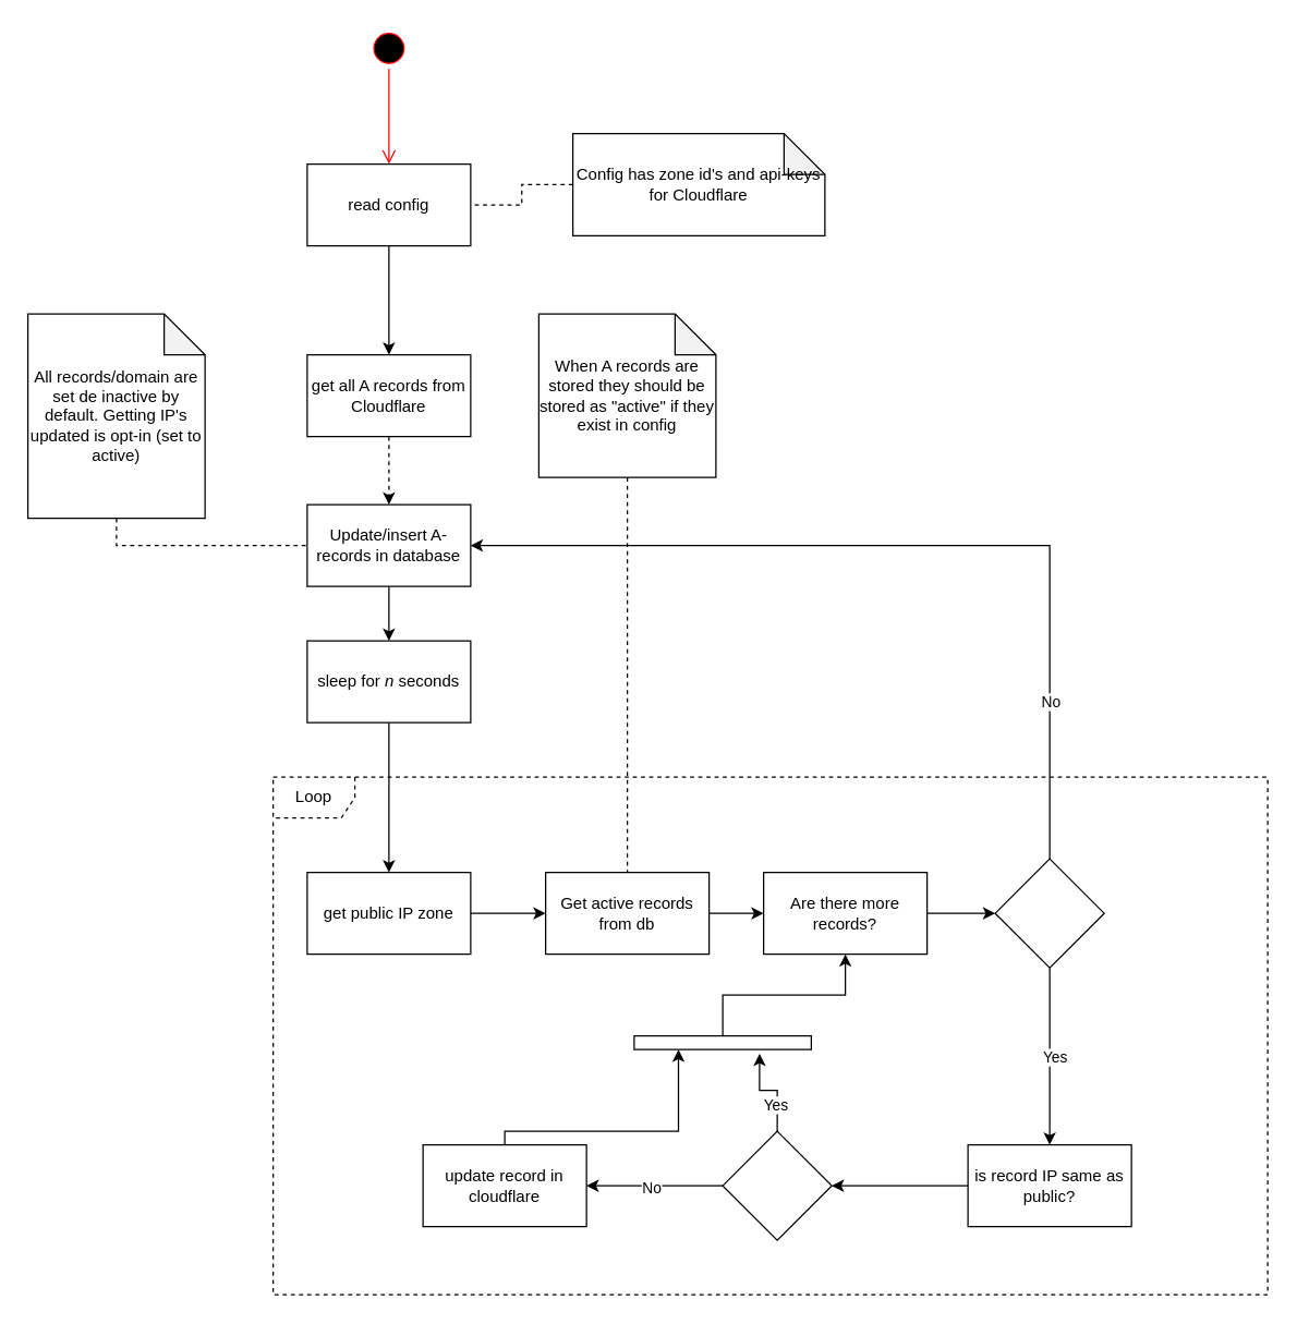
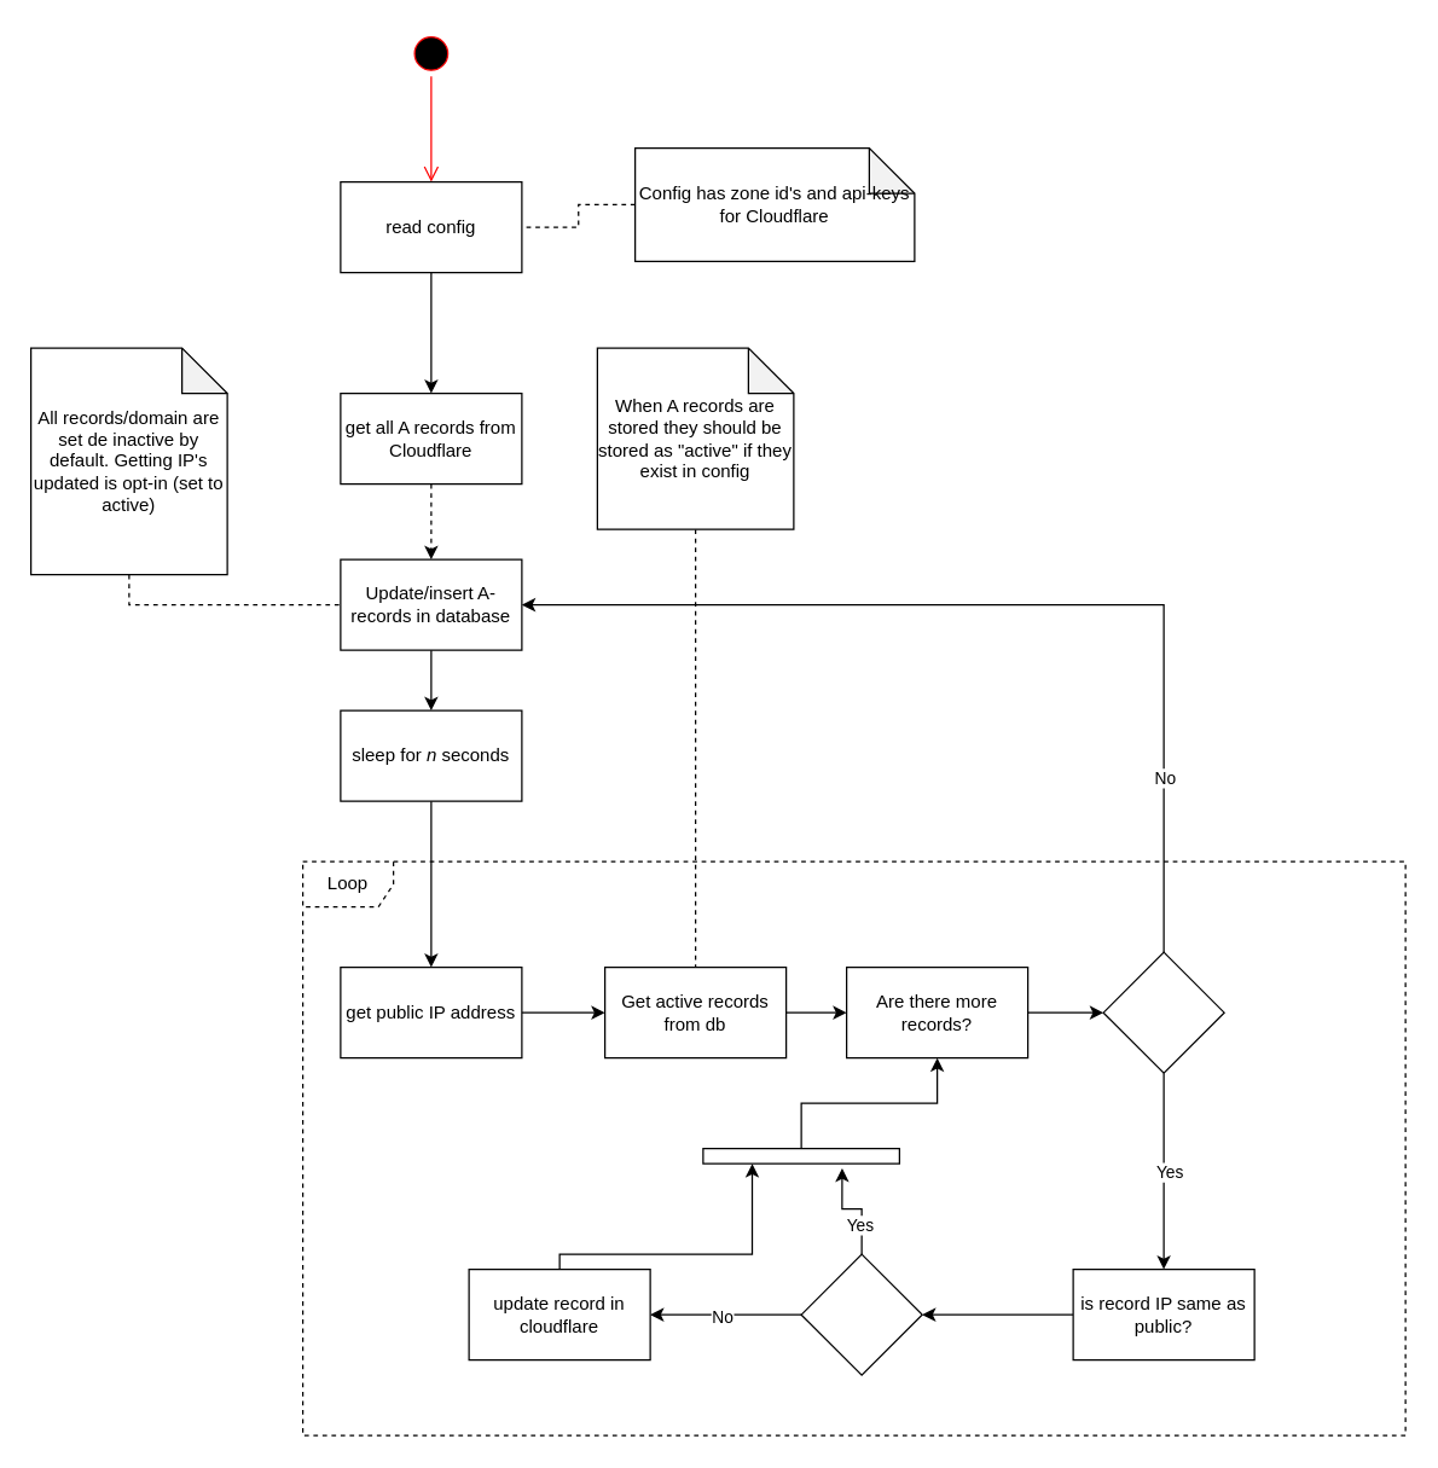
  <mxCell id="0" />
  <mxCell id="1" parent="0" />
  <mxCell id="2" value="" style="ellipse;html=1;shape=startState;fillColor=#000000;strokeColor=#ff0000;" vertex="1" parent="1"><mxGeometry x="270" y="20" width="30" height="30" as="geometry" /></mxCell>
  <mxCell id="3" value="" style="edgeStyle=orthogonalEdgeStyle;html=1;verticalAlign=bottom;endArrow=open;endSize=8;strokeColor=#ff0000;rounded=0;entryX=0.5;entryY=0;entryDx=0;entryDy=0;" edge="1" source="2" parent="1" target="38"><mxGeometry relative="1" as="geometry"><mxPoint x="285" y="170" as="targetPoint" /></mxGeometry></mxCell>
  <mxCell id="4" value="" style="edgeStyle=orthogonalEdgeStyle;rounded=0;orthogonalLoop=1;jettySize=auto;html=1;dashed=1;" edge="1" parent="1" source="5" target="7"><mxGeometry relative="1" as="geometry" /></mxCell>
  <mxCell id="5" value="get all A records from Cloudflare" style="whiteSpace=wrap;html=1;rounded=0;" vertex="1" parent="1"><mxGeometry x="225" y="260" width="120" height="60" as="geometry" /></mxCell>
  <mxCell id="6" style="edgeStyle=orthogonalEdgeStyle;rounded=0;orthogonalLoop=1;jettySize=auto;html=1;entryX=0.5;entryY=0;entryDx=0;entryDy=0;" edge="1" parent="1" source="7" target="34"><mxGeometry relative="1" as="geometry" /></mxCell>
  <mxCell id="7" value="Update/insert A-records in database" style="whiteSpace=wrap;html=1;rounded=0;" vertex="1" parent="1"><mxGeometry x="225" y="370" width="120" height="60" as="geometry" /></mxCell>
  <mxCell id="8" value="Loop" style="shape=umlFrame;whiteSpace=wrap;html=1;pointerEvents=0;dashed=1;" vertex="1" parent="1"><mxGeometry x="200" y="570" width="730" height="380" as="geometry" /></mxCell>
  <mxCell id="9" value="" style="edgeStyle=orthogonalEdgeStyle;rounded=0;orthogonalLoop=1;jettySize=auto;html=1;" edge="1" parent="1" source="10" target="12"><mxGeometry relative="1" as="geometry" /></mxCell>
- <mxCell id="10" value="get public IP zone" style="whiteSpace=wrap;html=1;rounded=0;" vertex="1" parent="1"><mxGeometry x="225" y="640" width="120" height="60" as="geometry" /></mxCell>
+ <mxCell id="10" value="get public IP address" style="whiteSpace=wrap;html=1;rounded=0;" vertex="1" parent="1"><mxGeometry x="225" y="640" width="120" height="60" as="geometry" /></mxCell>
  <mxCell id="11" value="" style="edgeStyle=orthogonalEdgeStyle;rounded=0;orthogonalLoop=1;jettySize=auto;html=1;" edge="1" parent="1" source="12" target="16"><mxGeometry relative="1" as="geometry" /></mxCell>
  <mxCell id="12" value="Get active records from db" style="whiteSpace=wrap;html=1;rounded=0;" vertex="1" parent="1"><mxGeometry x="400" y="640" width="120" height="60" as="geometry" /></mxCell>
  <mxCell id="13" style="edgeStyle=orthogonalEdgeStyle;rounded=0;orthogonalLoop=1;jettySize=auto;html=1;entryX=0.5;entryY=0;entryDx=0;entryDy=0;endArrow=none;endFill=0;dashed=1;jumpStyle=arc;" edge="1" parent="1" source="14" target="12"><mxGeometry relative="1" as="geometry" /></mxCell>
  <mxCell id="14" value="When A records are stored they should be stored as &quot;active&quot; if they exist in config" style="shape=note;whiteSpace=wrap;html=1;backgroundOutline=1;darkOpacity=0.05;" vertex="1" parent="1"><mxGeometry x="395" y="230" width="130" height="120" as="geometry" /></mxCell>
  <mxCell id="15" value="" style="edgeStyle=orthogonalEdgeStyle;rounded=0;orthogonalLoop=1;jettySize=auto;html=1;entryX=0;entryY=0.5;entryDx=0;entryDy=0;" edge="1" parent="1" source="16" target="21"><mxGeometry relative="1" as="geometry"><mxPoint x="730" y="710" as="targetPoint" /></mxGeometry></mxCell>
  <mxCell id="16" value="Are there more records?" style="whiteSpace=wrap;html=1;rounded=0;" vertex="1" parent="1"><mxGeometry x="560" y="640" width="120" height="60" as="geometry" /></mxCell>
  <mxCell id="17" style="edgeStyle=orthogonalEdgeStyle;rounded=0;orthogonalLoop=1;jettySize=auto;html=1;entryX=0.5;entryY=0;entryDx=0;entryDy=0;" edge="1" parent="1" source="21" target="23"><mxGeometry relative="1" as="geometry" /></mxCell>
  <mxCell id="18" value="Yes" style="edgeLabel;html=1;align=center;verticalAlign=middle;resizable=0;points=[];" vertex="1" connectable="0" parent="17"><mxGeometry y="3" relative="1" as="geometry"><mxPoint as="offset" /></mxGeometry></mxCell>
  <mxCell id="19" style="edgeStyle=orthogonalEdgeStyle;rounded=0;orthogonalLoop=1;jettySize=auto;html=1;entryX=1;entryY=0.5;entryDx=0;entryDy=0;" edge="1" parent="1" source="21" target="7"><mxGeometry relative="1" as="geometry"><Array as="points"><mxPoint x="770" y="400" /></Array></mxGeometry></mxCell>
  <mxCell id="20" value="No" style="edgeLabel;html=1;align=center;verticalAlign=middle;resizable=0;points=[];" vertex="1" connectable="0" parent="19"><mxGeometry x="-0.646" relative="1" as="geometry"><mxPoint as="offset" /></mxGeometry></mxCell>
  <mxCell id="21" value="" style="rhombus;whiteSpace=wrap;html=1;rounded=0;" vertex="1" parent="1"><mxGeometry x="730" y="630" width="80" height="80" as="geometry" /></mxCell>
  <mxCell id="22" value="" style="edgeStyle=orthogonalEdgeStyle;rounded=0;orthogonalLoop=1;jettySize=auto;html=1;" edge="1" parent="1" source="23" target="26"><mxGeometry relative="1" as="geometry" /></mxCell>
  <mxCell id="23" value="is record IP same as public?" style="whiteSpace=wrap;html=1;rounded=0;" vertex="1" parent="1"><mxGeometry x="710" y="840" width="120" height="60" as="geometry" /></mxCell>
  <mxCell id="24" value="" style="edgeStyle=orthogonalEdgeStyle;rounded=0;orthogonalLoop=1;jettySize=auto;html=1;" edge="1" parent="1" source="26" target="28"><mxGeometry relative="1" as="geometry" /></mxCell>
  <mxCell id="25" value="No" style="edgeLabel;html=1;align=center;verticalAlign=middle;resizable=0;points=[];" vertex="1" connectable="0" parent="24"><mxGeometry x="0.067" y="1" relative="1" as="geometry"><mxPoint as="offset" /></mxGeometry></mxCell>
  <mxCell id="26" value="" style="rhombus;whiteSpace=wrap;html=1;rounded=0;" vertex="1" parent="1"><mxGeometry x="530" y="830" width="80" height="80" as="geometry" /></mxCell>
  <mxCell id="27" style="edgeStyle=orthogonalEdgeStyle;rounded=0;orthogonalLoop=1;jettySize=auto;html=1;entryX=0.25;entryY=1;entryDx=0;entryDy=0;exitX=0.5;exitY=0;exitDx=0;exitDy=0;" edge="1" parent="1" source="28" target="30"><mxGeometry relative="1" as="geometry"><Array as="points"><mxPoint x="370" y="830" /><mxPoint x="498" y="830" /></Array></mxGeometry></mxCell>
  <mxCell id="28" value="update record in cloudflare" style="whiteSpace=wrap;html=1;rounded=0;" vertex="1" parent="1"><mxGeometry x="310" y="840" width="120" height="60" as="geometry" /></mxCell>
  <mxCell id="29" style="edgeStyle=orthogonalEdgeStyle;rounded=0;orthogonalLoop=1;jettySize=auto;html=1;entryX=0.5;entryY=1;entryDx=0;entryDy=0;" edge="1" parent="1" source="30" target="16"><mxGeometry relative="1" as="geometry" /></mxCell>
  <mxCell id="30" value="" style="rounded=0;whiteSpace=wrap;html=1;" vertex="1" parent="1"><mxGeometry x="465" y="760" width="130" height="10" as="geometry" /></mxCell>
  <mxCell id="31" style="edgeStyle=orthogonalEdgeStyle;rounded=0;orthogonalLoop=1;jettySize=auto;html=1;entryX=0.708;entryY=1.3;entryDx=0;entryDy=0;entryPerimeter=0;" edge="1" parent="1" source="26" target="30"><mxGeometry relative="1" as="geometry" /></mxCell>
  <mxCell id="32" value="Yes" style="edgeLabel;html=1;align=center;verticalAlign=middle;resizable=0;points=[];" vertex="1" connectable="0" parent="31"><mxGeometry x="-0.44" y="2" relative="1" as="geometry"><mxPoint as="offset" /></mxGeometry></mxCell>
  <mxCell id="33" style="edgeStyle=orthogonalEdgeStyle;rounded=0;orthogonalLoop=1;jettySize=auto;html=1;" edge="1" parent="1" source="34" target="10"><mxGeometry relative="1" as="geometry" /></mxCell>
  <mxCell id="34" value="sleep for &lt;i&gt;n &lt;/i&gt;seconds&lt;i&gt; &lt;/i&gt;" style="whiteSpace=wrap;html=1;rounded=0;" vertex="1" parent="1"><mxGeometry x="225" y="470" width="120" height="60" as="geometry" /></mxCell>
  <mxCell id="35" style="edgeStyle=orthogonalEdgeStyle;rounded=0;orthogonalLoop=1;jettySize=auto;html=1;entryX=0;entryY=0.5;entryDx=0;entryDy=0;exitX=0.5;exitY=1;exitDx=0;exitDy=0;exitPerimeter=0;dashed=1;endArrow=none;endFill=0;" edge="1" parent="1" source="36" target="7"><mxGeometry relative="1" as="geometry" /></mxCell>
  <mxCell id="36" value="All records/domain are set de inactive by default. Getting IP's updated is opt-in (set to active)" style="shape=note;whiteSpace=wrap;html=1;backgroundOutline=1;darkOpacity=0.05;" vertex="1" parent="1"><mxGeometry x="20" y="230" width="130" height="150" as="geometry" /></mxCell>
  <mxCell id="37" style="edgeStyle=orthogonalEdgeStyle;rounded=0;orthogonalLoop=1;jettySize=auto;html=1;entryX=0.5;entryY=0;entryDx=0;entryDy=0;" edge="1" parent="1" source="38" target="5"><mxGeometry relative="1" as="geometry" /></mxCell>
  <mxCell id="38" value="read config" style="whiteSpace=wrap;html=1;rounded=0;" vertex="1" parent="1"><mxGeometry x="225" y="120" width="120" height="60" as="geometry" /></mxCell>
  <mxCell id="39" style="edgeStyle=orthogonalEdgeStyle;rounded=0;orthogonalLoop=1;jettySize=auto;html=1;entryX=1;entryY=0.5;entryDx=0;entryDy=0;endArrow=none;endFill=0;dashed=1;" edge="1" parent="1" source="40" target="38"><mxGeometry relative="1" as="geometry" /></mxCell>
  <mxCell id="40" value="Config has zone id's and api-keys for Cloudflare" style="shape=note;whiteSpace=wrap;html=1;backgroundOutline=1;darkOpacity=0.05;" vertex="1" parent="1"><mxGeometry x="420" y="97.5" width="185" height="75" as="geometry" /></mxCell>
